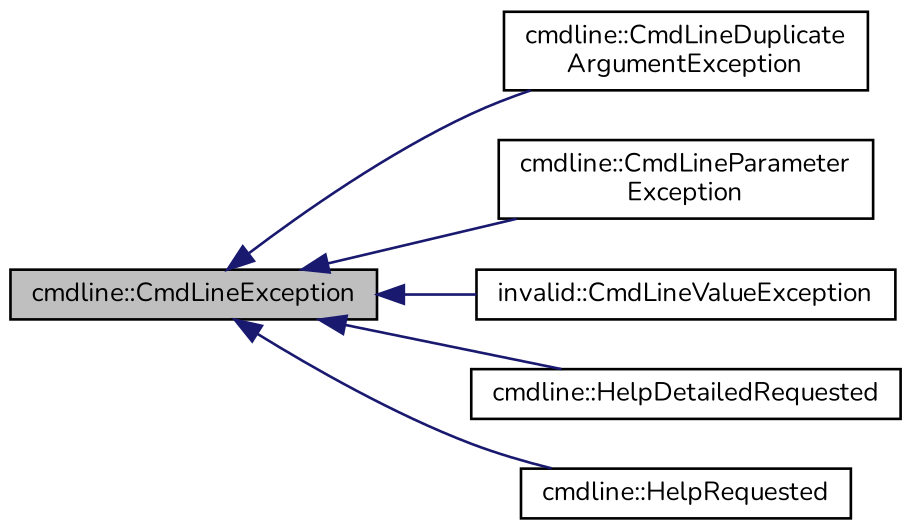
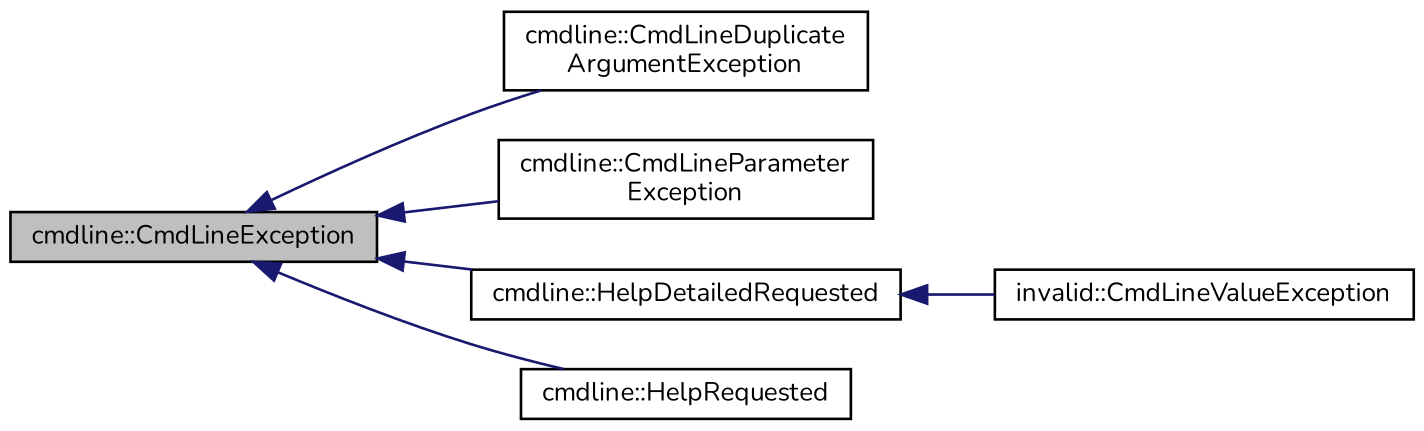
  digraph {
    fontname=Nunito
    rankdir=LR
    node [color=black fillcolor=white fontname=Nunito fontsize=10 shape=record style=filled]
    edge [color=midnightblue dir=back fontname=Nunito fontsize=10 labelfontname=Helvetica labelfontsize=10 style=solid]
    n1 [fillcolor=grey75 fontcolor=black height=0.2 label="cmdline::CmdLineException" width=0.4]
    n2 [height=0.2 label="cmdline::CmdLineDuplicate\lArgumentException" width=0.4]
    n3 [height=0.2 label="cmdline::CmdLineParameter\lException" width=0.4]
    n4 [height=0.2 label="invalid::CmdLineValueException" width=0.4]
    n5 [height=0.2 label="cmdline::HelpDetailedRequested" width=0.4]
    n6 [height=0.2 label="cmdline::HelpRequested" width=0.4]
    n1 -> n2
    n1 -> n3
-   n1 -> n4
+   n5 -> n4
    n1 -> n5
    n1 -> n6
  }
